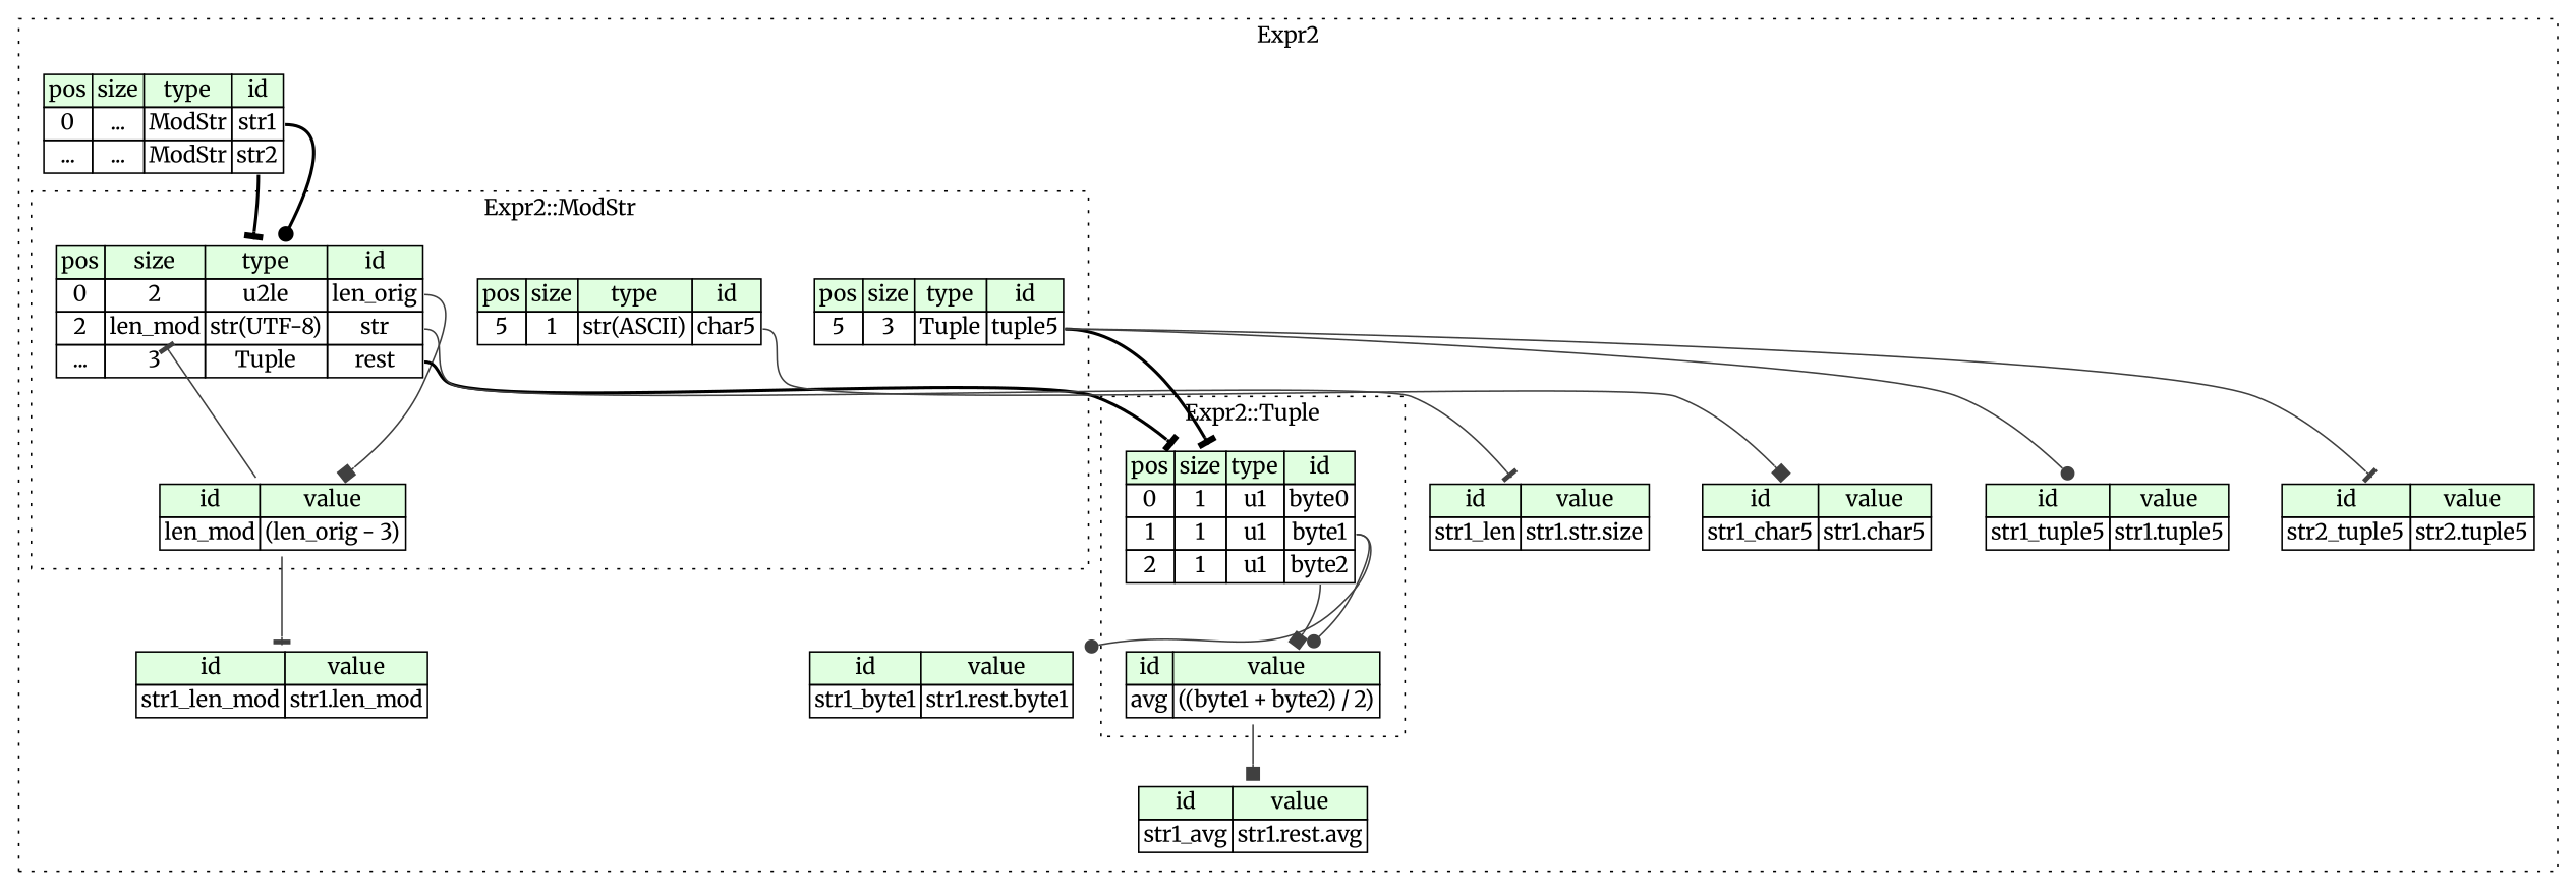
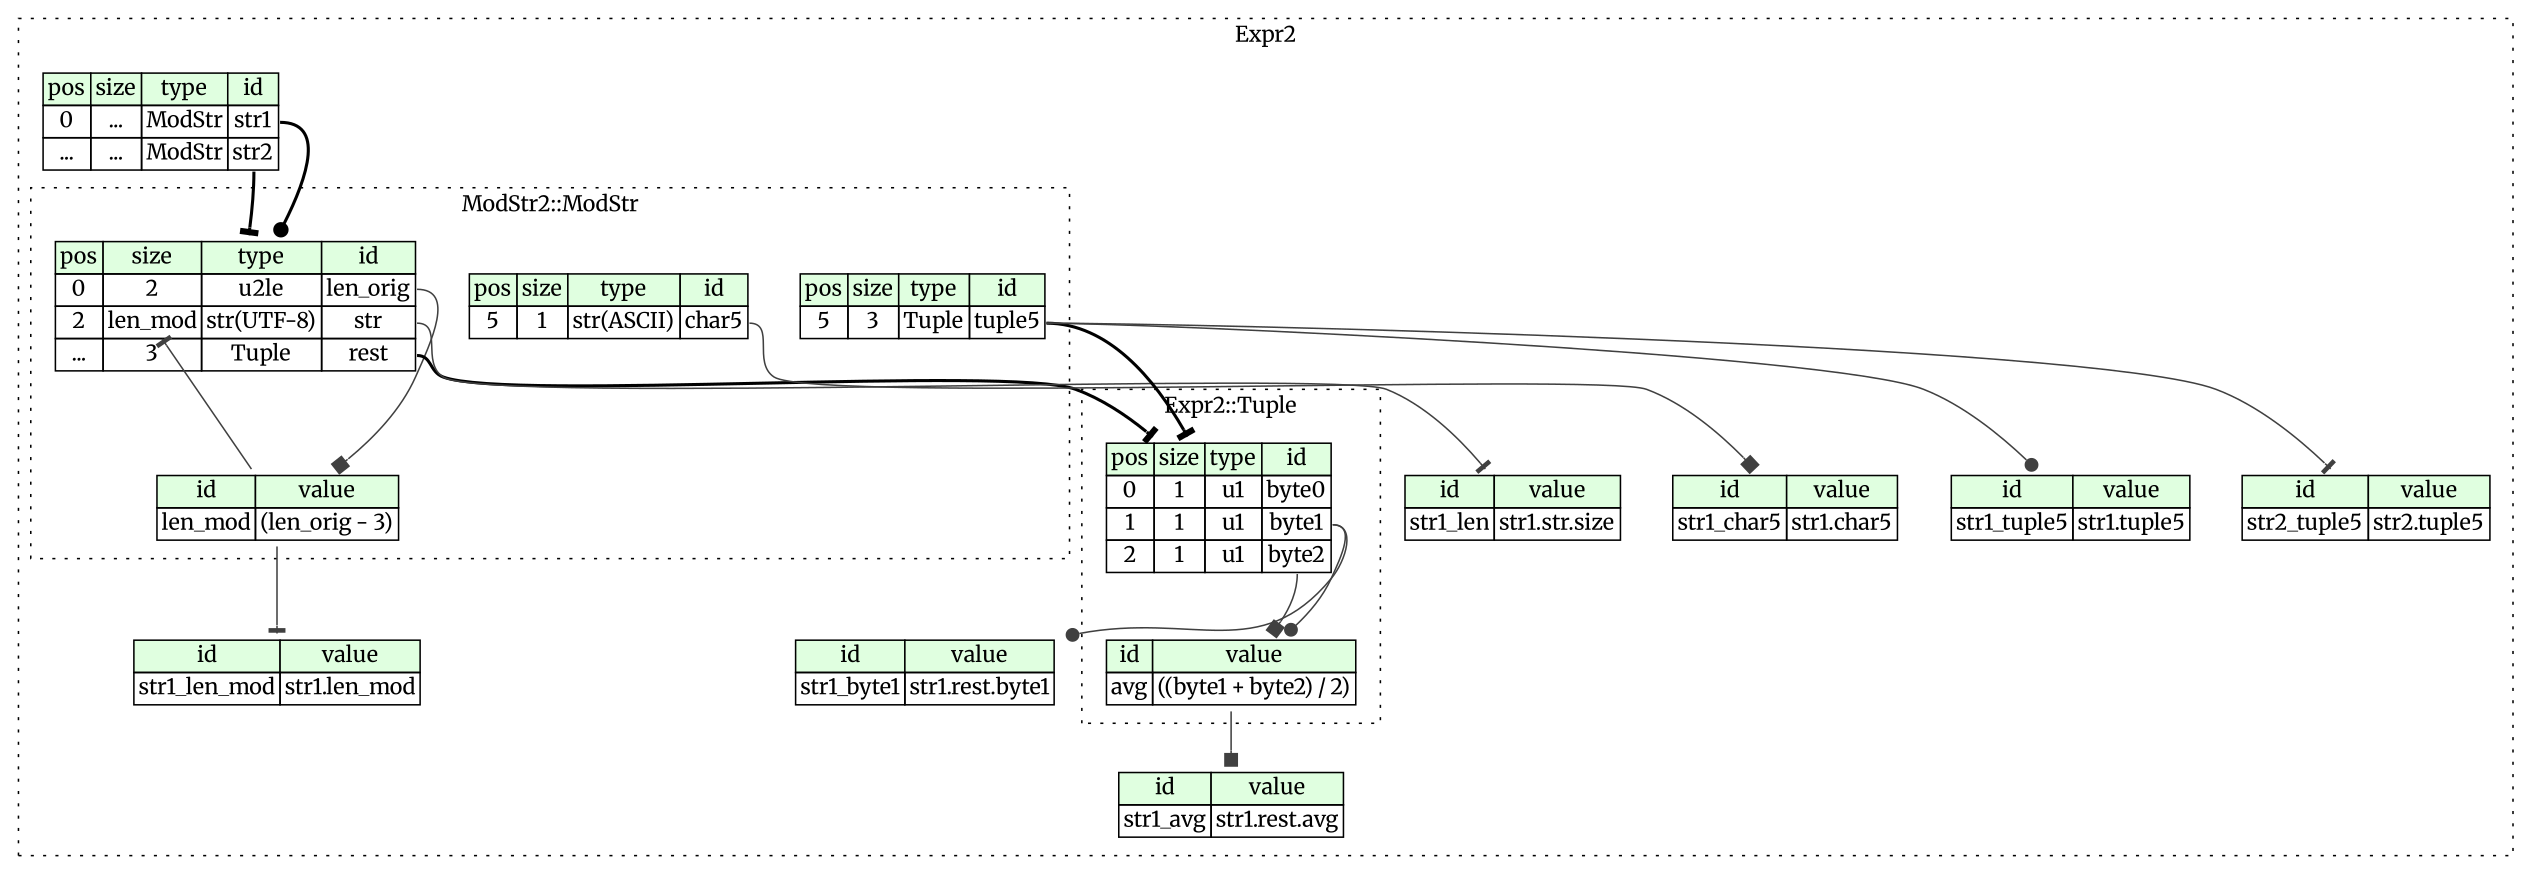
  digraph {
    rankdir=TB
    fontname=Merriweather
    node [shape=plaintext fontname=Merriweather]
    edge [color="#404040" tailport=tuple5_type arrowhead=tee fontname=Merriweather]
    n1 [label=<<TABLE BORDER="0" CELLBORDER="1" CELLSPACING="0"> 				<TR><TD BGCOLOR="#E0FFE0">pos</TD><TD BGCOLOR="#E0FFE0">size</TD><TD BGCOLOR="#E0FFE0">type</TD><TD BGCOLOR="#E0FFE0">id</TD></TR> 				<TR><TD PORT="len_orig_pos">0</TD><TD PORT="len_orig_size">2</TD><TD>u2le</TD><TD PORT="len_orig_type">len_orig</TD></TR> 				<TR><TD PORT="str_pos">2</TD><TD PORT="str_size">len_mod</TD><TD>str(UTF-8)</TD><TD PORT="str_type">str</TD></TR> 				<TR><TD PORT="rest_pos">...</TD><TD PORT="rest_size">3</TD><TD>Tuple</TD><TD PORT="rest_type">rest</TD></TR> 			</TABLE>>]
    n2 [label=<<TABLE BORDER="0" CELLBORDER="1" CELLSPACING="0"> 				<TR><TD BGCOLOR="#E0FFE0">id</TD><TD BGCOLOR="#E0FFE0">value</TD></TR> 				<TR><TD>len_mod</TD><TD>(len_orig - 3)</TD></TR> 			</TABLE>>]
    n3 [label=<<TABLE BORDER="0" CELLBORDER="1" CELLSPACING="0"> 				<TR><TD BGCOLOR="#E0FFE0">pos</TD><TD BGCOLOR="#E0FFE0">size</TD><TD BGCOLOR="#E0FFE0">type</TD><TD BGCOLOR="#E0FFE0">id</TD></TR> 				<TR><TD PORT="char5_pos">5</TD><TD PORT="char5_size">1</TD><TD>str(ASCII)</TD><TD PORT="char5_type">char5</TD></TR> 			</TABLE>>]
    n4 [label=<<TABLE BORDER="0" CELLBORDER="1" CELLSPACING="0"> 				<TR><TD BGCOLOR="#E0FFE0">pos</TD><TD BGCOLOR="#E0FFE0">size</TD><TD BGCOLOR="#E0FFE0">type</TD><TD BGCOLOR="#E0FFE0">id</TD></TR> 				<TR><TD PORT="tuple5_pos">5</TD><TD PORT="tuple5_size">3</TD><TD>Tuple</TD><TD PORT="tuple5_type">tuple5</TD></TR> 			</TABLE>>]
    n5 [label=<<TABLE BORDER="0" CELLBORDER="1" CELLSPACING="0"> 				<TR><TD BGCOLOR="#E0FFE0">pos</TD><TD BGCOLOR="#E0FFE0">size</TD><TD BGCOLOR="#E0FFE0">type</TD><TD BGCOLOR="#E0FFE0">id</TD></TR> 				<TR><TD PORT="byte0_pos">0</TD><TD PORT="byte0_size">1</TD><TD>u1</TD><TD PORT="byte0_type">byte0</TD></TR> 				<TR><TD PORT="byte1_pos">1</TD><TD PORT="byte1_size">1</TD><TD>u1</TD><TD PORT="byte1_type">byte1</TD></TR> 				<TR><TD PORT="byte2_pos">2</TD><TD PORT="byte2_size">1</TD><TD>u1</TD><TD PORT="byte2_type">byte2</TD></TR> 			</TABLE>>]
    n6 [label=<<TABLE BORDER="0" CELLBORDER="1" CELLSPACING="0"> 				<TR><TD BGCOLOR="#E0FFE0">id</TD><TD BGCOLOR="#E0FFE0">value</TD></TR> 				<TR><TD>avg</TD><TD>((byte1 + byte2) / 2)</TD></TR> 			</TABLE>>]
    n7 [label=<<TABLE BORDER="0" CELLBORDER="1" CELLSPACING="0"> 			<TR><TD BGCOLOR="#E0FFE0">pos</TD><TD BGCOLOR="#E0FFE0">size</TD><TD BGCOLOR="#E0FFE0">type</TD><TD BGCOLOR="#E0FFE0">id</TD></TR> 			<TR><TD PORT="str1_pos">0</TD><TD PORT="str1_size">...</TD><TD>ModStr</TD><TD PORT="str1_type">str1</TD></TR> 			<TR><TD PORT="str2_pos">...</TD><TD PORT="str2_size">...</TD><TD>ModStr</TD><TD PORT="str2_type">str2</TD></TR> 		</TABLE>>]
    n8 [label=<<TABLE BORDER="0" CELLBORDER="1" CELLSPACING="0"> 			<TR><TD BGCOLOR="#E0FFE0">id</TD><TD BGCOLOR="#E0FFE0">value</TD></TR> 			<TR><TD>str1_avg</TD><TD>str1.rest.avg</TD></TR> 		</TABLE>>]
    n9 [label=<<TABLE BORDER="0" CELLBORDER="1" CELLSPACING="0"> 			<TR><TD BGCOLOR="#E0FFE0">id</TD><TD BGCOLOR="#E0FFE0">value</TD></TR> 			<TR><TD>str1_char5</TD><TD>str1.char5</TD></TR> 		</TABLE>>]
    n10 [label=<<TABLE BORDER="0" CELLBORDER="1" CELLSPACING="0"> 			<TR><TD BGCOLOR="#E0FFE0">id</TD><TD BGCOLOR="#E0FFE0">value</TD></TR> 			<TR><TD>str1_len</TD><TD>str1.str.size</TD></TR> 		</TABLE>>]
    n11 [label=<<TABLE BORDER="0" CELLBORDER="1" CELLSPACING="0"> 			<TR><TD BGCOLOR="#E0FFE0">id</TD><TD BGCOLOR="#E0FFE0">value</TD></TR> 			<TR><TD>str1_len_mod</TD><TD>str1.len_mod</TD></TR> 		</TABLE>>]
    n12 [label=<<TABLE BORDER="0" CELLBORDER="1" CELLSPACING="0"> 			<TR><TD BGCOLOR="#E0FFE0">id</TD><TD BGCOLOR="#E0FFE0">value</TD></TR> 			<TR><TD>str1_tuple5</TD><TD>str1.tuple5</TD></TR> 		</TABLE>>]
    n13 [label=<<TABLE BORDER="0" CELLBORDER="1" CELLSPACING="0"> 			<TR><TD BGCOLOR="#E0FFE0">id</TD><TD BGCOLOR="#E0FFE0">value</TD></TR> 			<TR><TD>str1_byte1</TD><TD>str1.rest.byte1</TD></TR> 		</TABLE>>]
    n14 [label=<<TABLE BORDER="0" CELLBORDER="1" CELLSPACING="0"> 			<TR><TD BGCOLOR="#E0FFE0">id</TD><TD BGCOLOR="#E0FFE0">value</TD></TR> 			<TR><TD>str2_tuple5</TD><TD>str2.tuple5</TD></TR> 		</TABLE>>]
    subgraph cluster_1 {
      label=Expr2
      style=dotted
      n7
      n8
      n9
      n10
      n11
      n12
      n13
      n14
      subgraph cluster_2 {
-       label="Expr2::ModStr"
+       label="ModStr2::ModStr"
        style=dotted
        n1
        n2
        n3
        n4
      }
      subgraph cluster_3 {
        label="Expr2::Tuple"
        style=dotted
        n5
        n6
      }
    }
    n1 -> n2 [tailport=len_orig_type arrowhead=box]
    n1 -> n5 [style=bold tailport=rest_type color=""]
    n1 -> n10 [tailport=str_type]
    n2 -> n1 [headport=str_size tailport=len_mod_type]
    n2 -> n11 [tailport=len_mod_type]
    n3 -> n9 [tailport=char5_type arrowhead=box]
    n4 -> n5 [style=bold color=""]
    n4 -> n12 [arrowhead=dot]
    n4 -> n14
    n5 -> n6 [tailport=byte1_type arrowhead=dot]
    n5 -> n6 [tailport=byte2_type arrowhead=box]
    n5 -> n13 [tailport=byte1_type arrowhead=dot]
    n6 -> n8 [tailport=avg_type arrowhead=box]
    n7 -> n1 [style=bold tailport=str1_type arrowhead=dot color=""]
    n7 -> n1 [style=bold tailport=str2_type color=""]
  }
